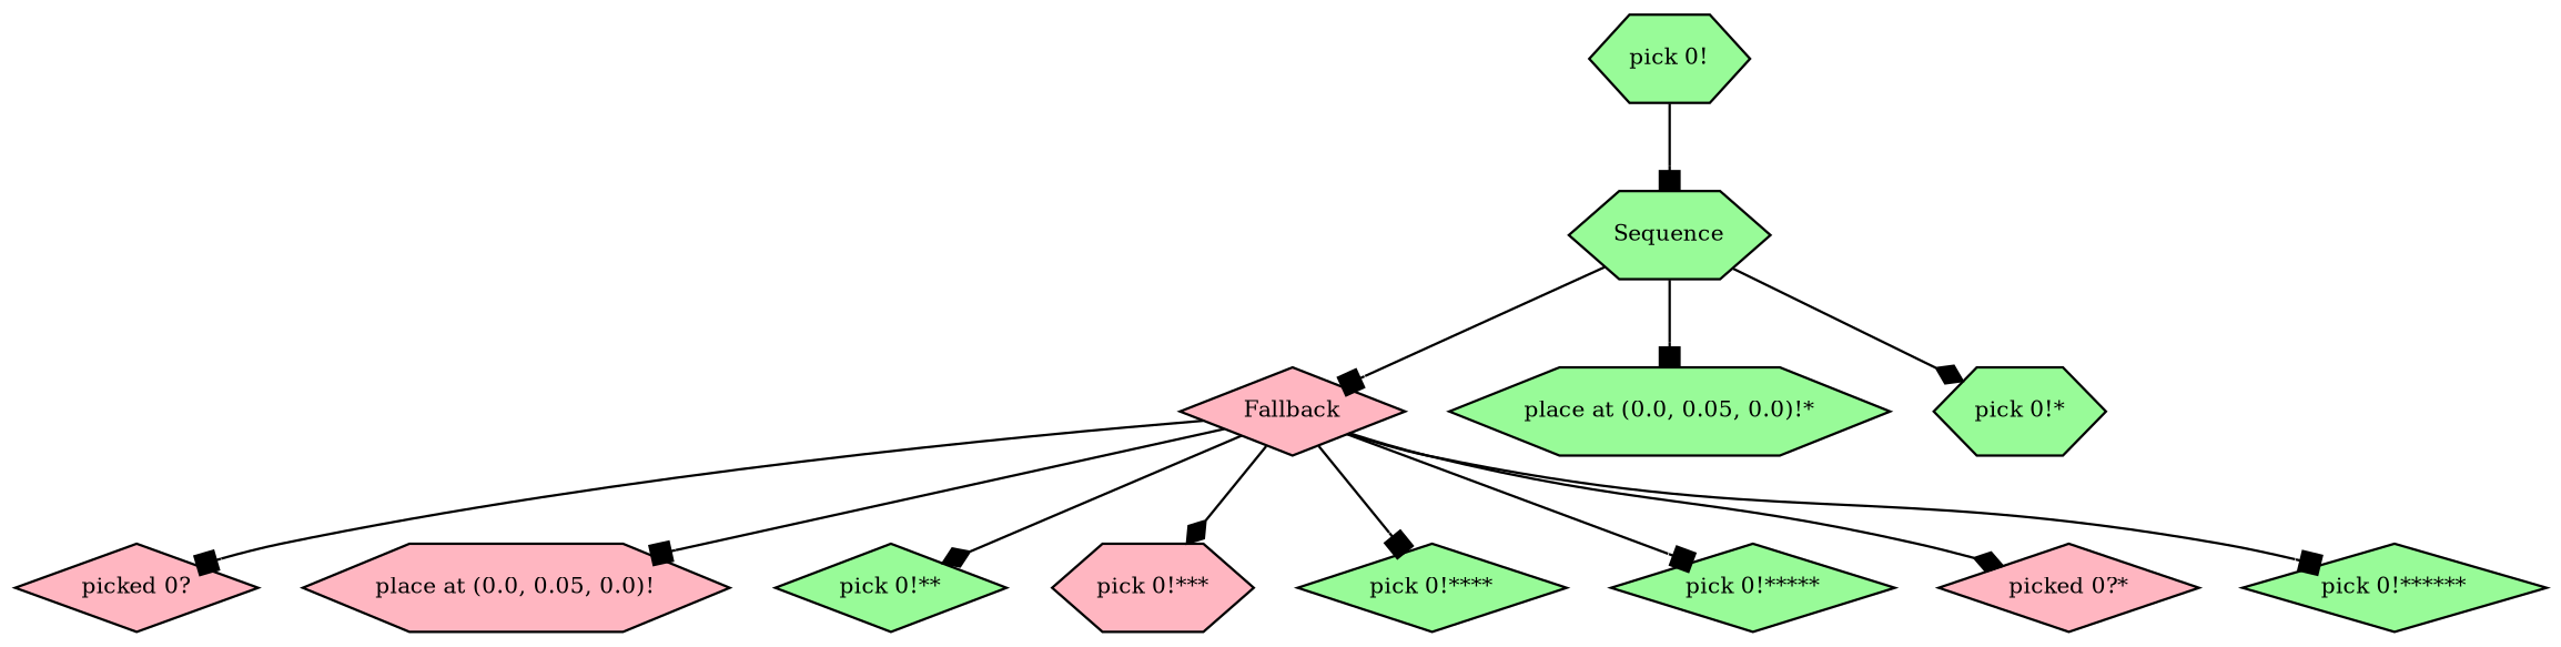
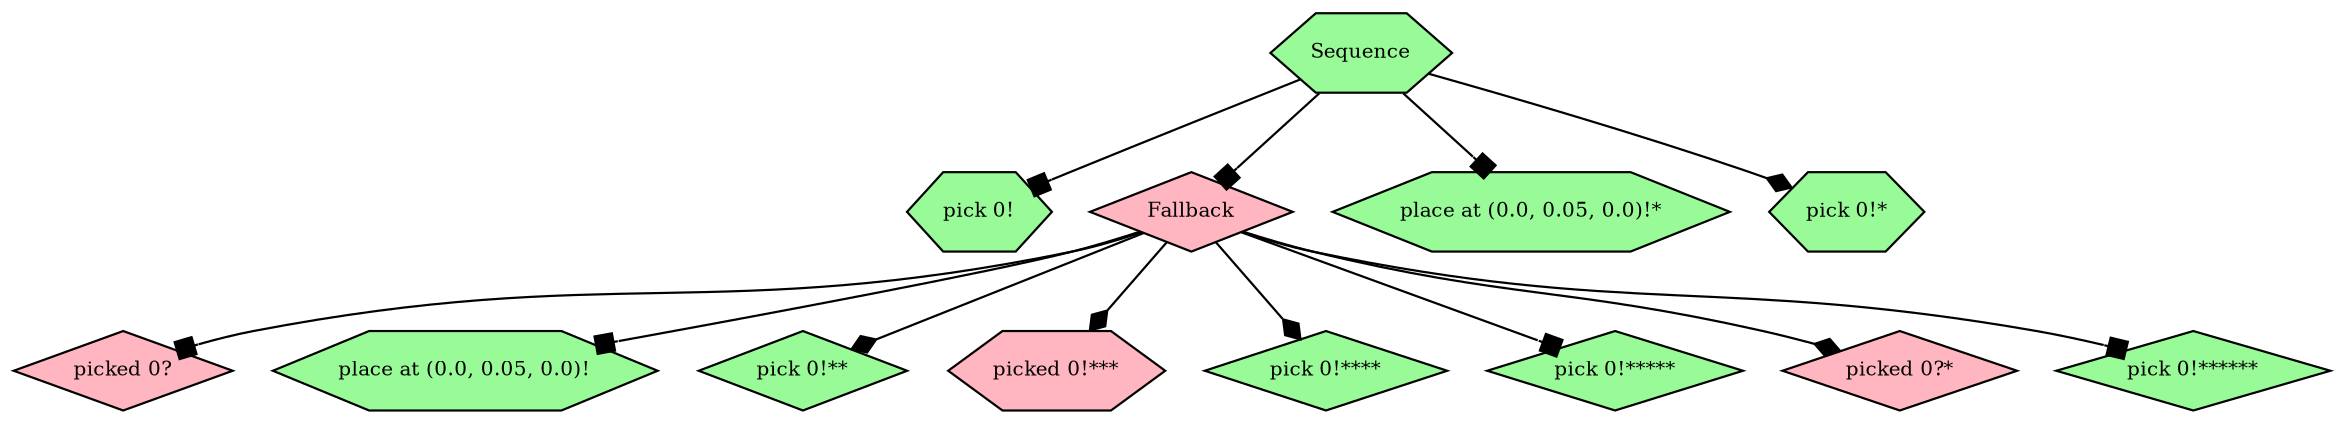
  digraph {
    fontname="times-roman"
    ordering=out
    node [fillcolor=palegreen fontcolor=black fontname="times-roman" fontsize=9 shape=diamond style=filled]
    edge [arrowhead=box fontname="times-roman"]
    n1 [label=Sequence shape=hexagon]
    n2 [label="pick 0!" shape=hexagon]
    n3 [fillcolor=lightpink label=Fallback]
    n4 [label="place at (0.0, 0.05, 0.0)!*" shape=hexagon]
    n5 [label="pick 0!*" shape=hexagon]
    n6 [fillcolor=lightpink label="picked 0?"]
-   n7 [fillcolor=lightpink label="place at (0.0, 0.05, 0.0)!" shape=hexagon]
+   n7 [label="place at (0.0, 0.05, 0.0)!" shape=hexagon]
    n8 [label="pick 0!**"]
-   n9 [fillcolor=lightpink label="pick 0!***" shape=hexagon]
+   n9 [fillcolor=lightpink label="picked 0!***" shape=hexagon]
    n10 [label="pick 0!****"]
    n11 [label="pick 0!*****"]
    n12 [fillcolor=lightpink label="picked 0?*"]
    n13 [label="pick 0!******"]
-   n2 -> n1
+   n1 -> n2
    n1 -> n3
    n1 -> n4
    n1 -> n5 [arrowhead=diamond]
    n3 -> n6
    n3 -> n7
    n3 -> n8 [arrowhead=diamond]
    n3 -> n9 [arrowhead=diamond]
-   n3 -> n10
+   n3 -> n10 [arrowhead=diamond]
    n3 -> n11
    n3 -> n12 [arrowhead=diamond]
    n3 -> n13
  }
